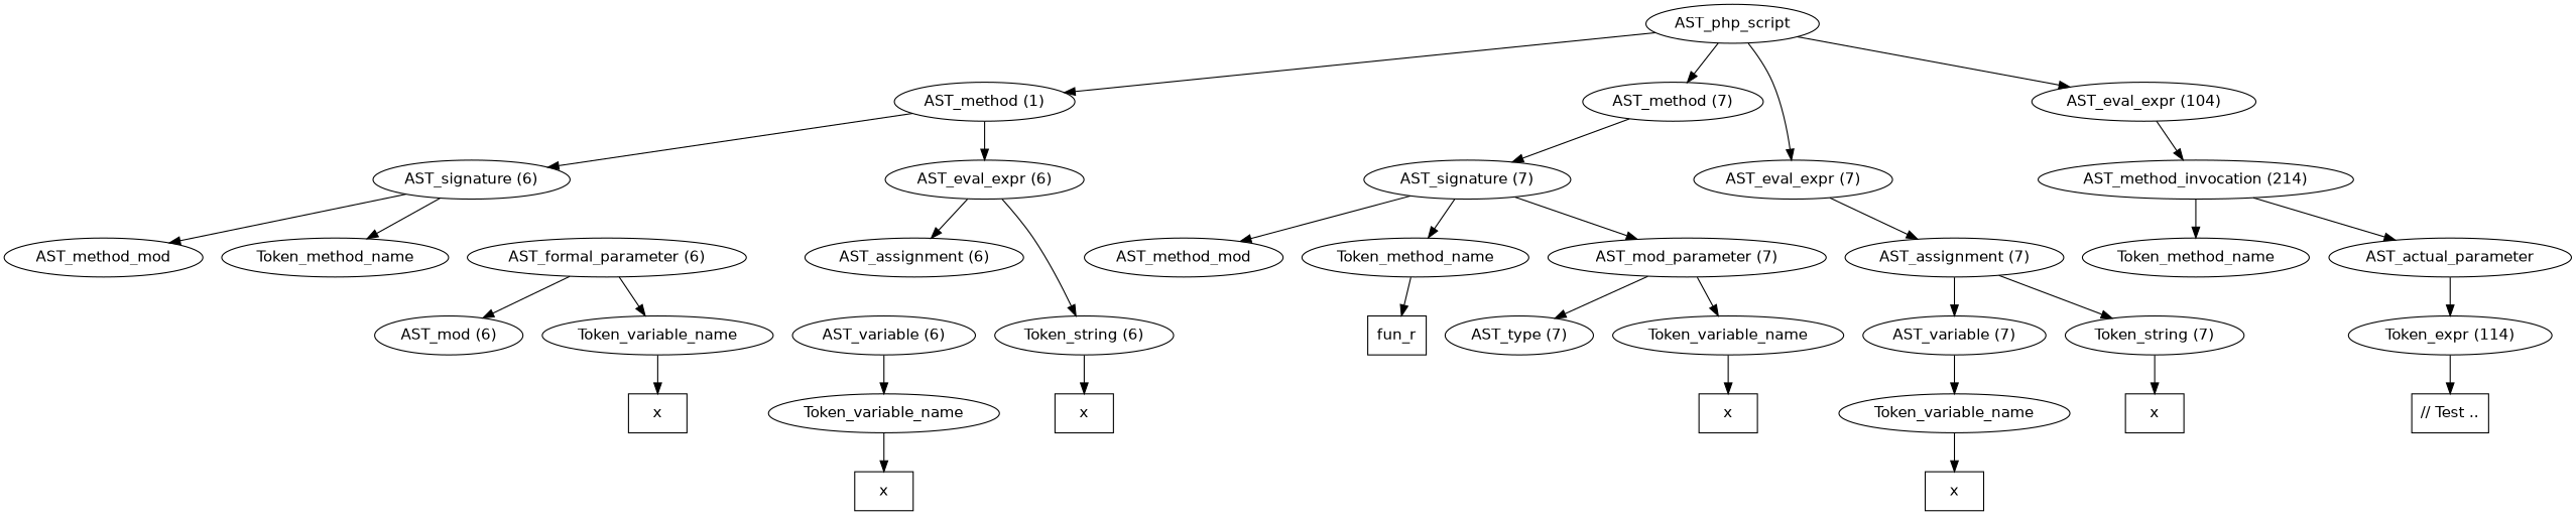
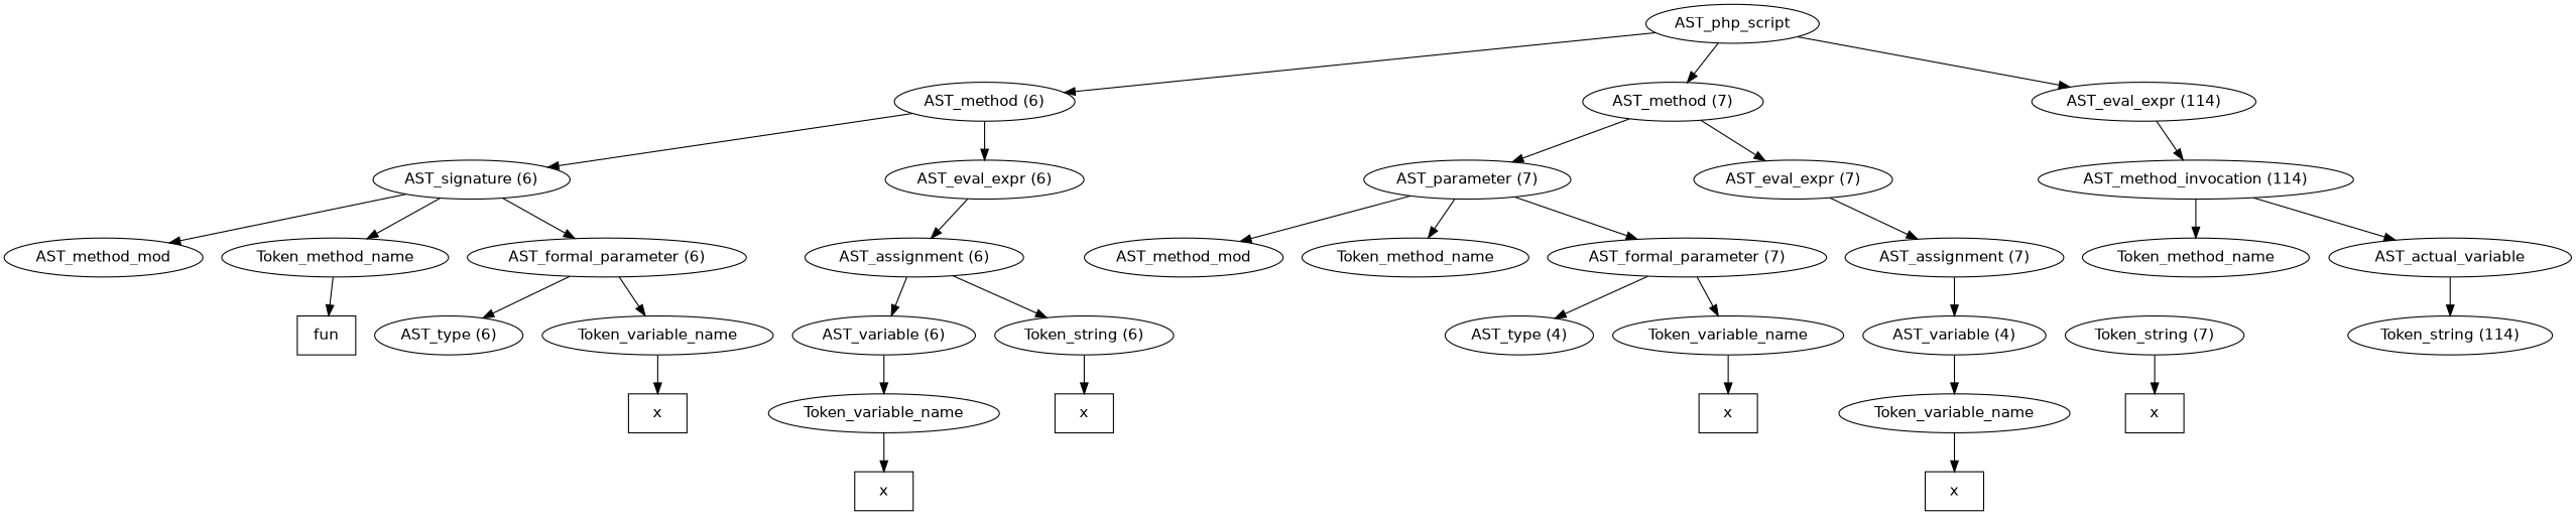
  digraph {
    fontname="DejaVu Sans"
    node [fontname="DejaVu Sans"]
    edge [fontname="DejaVu Sans"]
    n1 [label=AST_php_script]
-   n2 [label="AST_method (1)"]
+   n2 [label="AST_method (6)"]
    n3 [label="AST_method (7)"]
-   n4 [label="AST_eval_expr (104)"]
+   n4 [label="AST_eval_expr (114)"]
    n5 [label="AST_signature (6)"]
    n6 [label="AST_eval_expr (6)"]
-   n7 [label="AST_signature (7)"]
+   n7 [label="AST_parameter (7)"]
    n8 [label="AST_eval_expr (7)"]
-   n9 [label="AST_method_invocation (214)"]
+   n9 [label="AST_method_invocation (114)"]
    n10 [label=AST_method_mod]
    n11 [label=Token_method_name]
    n12 [label="AST_formal_parameter (6)"]
    n13 [label="AST_assignment (6)"]
-   n15 [label="AST_mod (6)"]
+   n14 [label=fun shape=box]
+   n15 [label="AST_type (6)"]
    n16 [label=Token_variable_name]
    n17 [label=x shape=box]
    n18 [label="AST_variable (6)"]
    n19 [label="Token_string (6)"]
    n20 [label=Token_variable_name]
    n21 [label=x shape=box]
    n22 [label=x shape=box]
    n23 [label=AST_method_mod]
    n24 [label=Token_method_name]
-   n25 [label="AST_mod_parameter (7)"]
+   n25 [label="AST_formal_parameter (7)"]
    n26 [label="AST_assignment (7)"]
-   n27 [label=fun_r shape=box]
-   n28 [label="AST_type (7)"]
+   n28 [label="AST_type (4)"]
    n29 [label=Token_variable_name]
    n30 [label=x shape=box]
-   n31 [label="AST_variable (7)"]
+   n31 [label="AST_variable (4)"]
    n32 [label="Token_string (7)"]
    n33 [label=Token_variable_name]
    n34 [label=x shape=box]
    n35 [label=x shape=box]
    n36 [label=Token_method_name]
-   n37 [label=AST_actual_parameter]
-   n38 [label="Token_expr (114)"]
-   n39 [label="// Test .." shape=box]
+   n37 [label=AST_actual_variable]
+   n38 [label="Token_string (114)"]
    n1 -> n2
    n1 -> n3
    n1 -> n4
    n2 -> n5
    n2 -> n6
    n3 -> n7
-   n1 -> n8
+   n3 -> n8
    n4 -> n9
    n5 -> n10
    n5 -> n11
+   n5 -> n12
    n6 -> n13
    n7 -> n23
    n7 -> n24
    n7 -> n25
    n8 -> n26
    n9 -> n36
    n9 -> n37
+   n11 -> n14
    n12 -> n15
    n12 -> n16
-   n6 -> n19
+   n13 -> n18
+   n13 -> n19
    n16 -> n17
    n18 -> n20
    n19 -> n21
    n20 -> n22
-   n24 -> n27
    n25 -> n28
    n25 -> n29
    n26 -> n31
-   n26 -> n32
    n29 -> n30
    n31 -> n33
    n32 -> n34
    n33 -> n35
    n37 -> n38
-   n38 -> n39
  }
